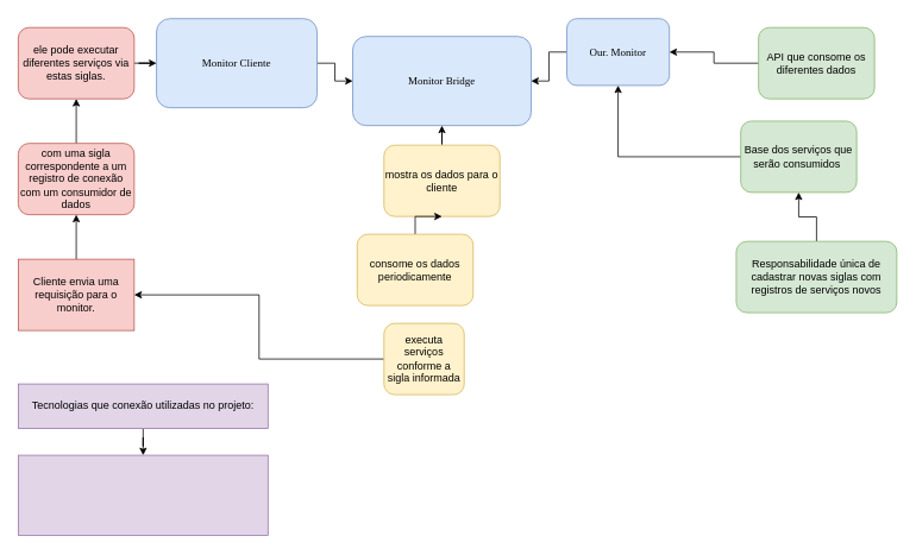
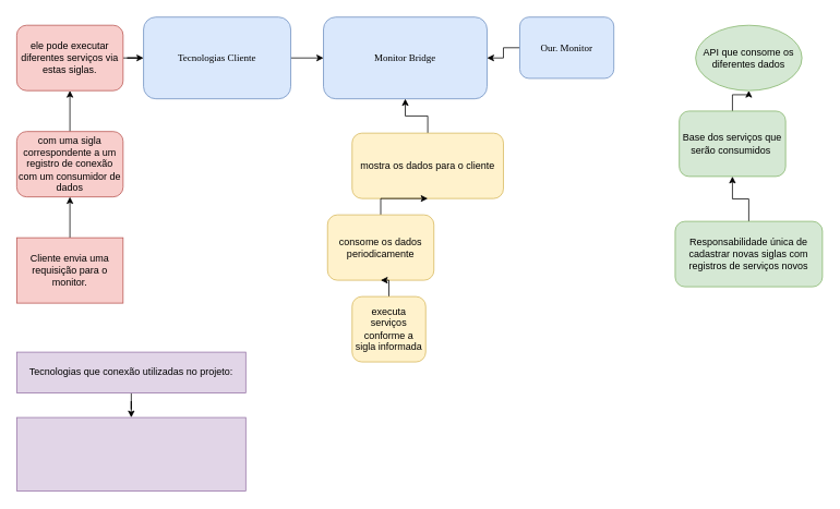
  <mxCell id="0" />
  <mxCell id="1" parent="0" />
  <mxCell id="2" value="" style="edgeStyle=orthogonalEdgeStyle;rounded=0;orthogonalLoop=1;jettySize=auto;html=1;" edge="1" parent="1" source="3" target="4"><mxGeometry relative="1" as="geometry" /></mxCell>
- <mxCell id="3" value="Monitor Cliente" style="rounded=1;whiteSpace=wrap;html=1;fillColor=#dae8fc;strokeColor=#6c8ebf;fontFamily=Times New Roman;" vertex="1" parent="1"><mxGeometry x="175" y="20" width="180" height="100" as="geometry" /></mxCell>
- <mxCell id="4" value="Monitor Bridge" style="rounded=1;whiteSpace=wrap;html=1;fillColor=#dae8fc;strokeColor=#6c8ebf;fontFamily=Times New Roman;" vertex="1" parent="1"><mxGeometry x="395" y="40" width="200" height="100" as="geometry" /></mxCell>
+ <mxCell id="3" value="Tecnologias Cliente" style="rounded=1;whiteSpace=wrap;html=1;fillColor=#dae8fc;strokeColor=#6c8ebf;fontFamily=Times New Roman;" vertex="1" parent="1"><mxGeometry x="175" y="20" width="180" height="100" as="geometry" /></mxCell>
+ <mxCell id="4" value="Monitor Bridge" style="rounded=1;whiteSpace=wrap;html=1;fillColor=#dae8fc;strokeColor=#6c8ebf;fontFamily=Times New Roman;" vertex="1" parent="1"><mxGeometry x="395" y="20" width="200" height="100" as="geometry" /></mxCell>
  <mxCell id="5" value="" style="edgeStyle=orthogonalEdgeStyle;rounded=0;orthogonalLoop=1;jettySize=auto;html=1;" edge="1" parent="1" source="6" target="4"><mxGeometry relative="1" as="geometry" /></mxCell>
  <mxCell id="6" value="Our. Monitor" style="rounded=1;whiteSpace=wrap;html=1;fillColor=#dae8fc;strokeColor=#6c8ebf;fontFamily=Times New Roman;" vertex="1" parent="1"><mxGeometry x="635" y="20" width="115" height="75" as="geometry" /></mxCell>
  <mxCell id="7" value="" style="edgeStyle=orthogonalEdgeStyle;rounded=0;orthogonalLoop=1;jettySize=auto;html=1;" edge="1" parent="1" source="8" target="3"><mxGeometry relative="1" as="geometry" /></mxCell>
  <mxCell id="8" value="ele pode executar diferentes serviços via estas siglas." style="rounded=1;whiteSpace=wrap;html=1;fillColor=#f8cecc;strokeColor=#b85450;" vertex="1" parent="1"><mxGeometry x="20" y="30" width="130" height="80" as="geometry" /></mxCell>
  <mxCell id="9" value="" style="edgeStyle=orthogonalEdgeStyle;rounded=0;orthogonalLoop=1;jettySize=auto;html=1;" edge="1" parent="1" source="10" target="8"><mxGeometry relative="1" as="geometry" /></mxCell>
  <mxCell id="10" value="com uma sigla correspondente a um registro de conexão com um consumidor de dados" style="rounded=1;whiteSpace=wrap;html=1;fillColor=#f8cecc;strokeColor=#b85450;" vertex="1" parent="1"><mxGeometry x="20" y="160" width="130" height="80" as="geometry" /></mxCell>
  <mxCell id="11" value="" style="edgeStyle=orthogonalEdgeStyle;rounded=0;orthogonalLoop=1;jettySize=auto;html=1;" edge="1" parent="1" source="12" target="10"><mxGeometry relative="1" as="geometry" /></mxCell>
  <mxCell id="12" value="Cliente envia uma requisição para o monitor." style="whiteSpace=wrap;html=1;fillColor=#f8cecc;strokeColor=#b85450;rounded=0;" vertex="1" parent="1"><mxGeometry x="20" y="290" width="130" height="80" as="geometry" /></mxCell>
  <mxCell id="13" value="" style="edgeStyle=orthogonalEdgeStyle;rounded=0;orthogonalLoop=1;jettySize=auto;html=1;" edge="1" parent="1" source="14" target="4"><mxGeometry relative="1" as="geometry" /></mxCell>
- <mxCell id="14" value="mostra os dados para o cliente" style="rounded=1;whiteSpace=wrap;html=1;fillColor=#fff2cc;strokeColor=#d6b656;" vertex="1" parent="1"><mxGeometry x="430" y="162" width="130" height="80" as="geometry" /></mxCell>
+ <mxCell id="14" value="mostra os dados para o cliente" style="rounded=1;whiteSpace=wrap;html=1;fillColor=#fff2cc;strokeColor=#d6b656;" vertex="1" parent="1"><mxGeometry x="430" y="162" width="185" height="80" as="geometry" /></mxCell>
  <mxCell id="15" value="" style="edgeStyle=orthogonalEdgeStyle;rounded=0;orthogonalLoop=1;jettySize=auto;html=1;" edge="1" parent="1" source="16" target="14"><mxGeometry relative="1" as="geometry" /></mxCell>
  <mxCell id="16" value="consome os dados periodicamente" style="rounded=1;whiteSpace=wrap;html=1;fillColor=#fff2cc;strokeColor=#d6b656;" vertex="1" parent="1"><mxGeometry x="400" y="262" width="130" height="80" as="geometry" /></mxCell>
- <mxCell id="17" value="" style="edgeStyle=orthogonalEdgeStyle;rounded=0;orthogonalLoop=1;jettySize=auto;html=1;" edge="1" parent="1" source="18" target="12"><mxGeometry relative="1" as="geometry" /></mxCell>
+ <mxCell id="17" value="" style="edgeStyle=orthogonalEdgeStyle;rounded=0;orthogonalLoop=1;jettySize=auto;html=1;" edge="1" parent="1" source="18" target="16"><mxGeometry relative="1" as="geometry" /></mxCell>
  <mxCell id="18" value="executa serviços conforme a sigla informada" style="rounded=1;whiteSpace=wrap;html=1;fillColor=#fff2cc;strokeColor=#d6b656;" vertex="1" parent="1"><mxGeometry x="430" y="362" width="90" height="80" as="geometry" /></mxCell>
- <mxCell id="19" value="" style="edgeStyle=orthogonalEdgeStyle;rounded=0;orthogonalLoop=1;jettySize=auto;html=1;" edge="1" parent="1" source="20" target="6"><mxGeometry relative="1" as="geometry" /></mxCell>
- <mxCell id="20" value="API que consome os diferentes dados" style="rounded=1;whiteSpace=wrap;html=1;fillColor=#d5e8d4;strokeColor=#82b366;" vertex="1" parent="1"><mxGeometry x="850" y="30" width="130" height="80" as="geometry" /></mxCell>
- <mxCell id="21" value="" style="edgeStyle=orthogonalEdgeStyle;rounded=0;orthogonalLoop=1;jettySize=auto;html=1;" edge="1" parent="1" source="22" target="6"><mxGeometry relative="1" as="geometry" /></mxCell>
+ <mxCell id="20" value="API que consome os diferentes dados" style="ellipse;whiteSpace=wrap;html=1;fillColor=#d5e8d4;strokeColor=#82b366;" vertex="1" parent="1"><mxGeometry x="850" y="30" width="130" height="80" as="geometry" /></mxCell>
+ <mxCell id="21" value="" style="edgeStyle=orthogonalEdgeStyle;rounded=0;orthogonalLoop=1;jettySize=auto;html=1;" edge="1" parent="1" source="22" target="20"><mxGeometry relative="1" as="geometry" /></mxCell>
  <mxCell id="22" value="Base dos serviços que serão consumidos&amp;nbsp;" style="rounded=1;whiteSpace=wrap;html=1;fillColor=#d5e8d4;strokeColor=#82b366;" vertex="1" parent="1"><mxGeometry x="830" y="135" width="130" height="80" as="geometry" /></mxCell>
  <mxCell id="23" value="" style="edgeStyle=orthogonalEdgeStyle;rounded=0;orthogonalLoop=1;jettySize=auto;html=1;" edge="1" parent="1" source="24" target="22"><mxGeometry relative="1" as="geometry" /></mxCell>
  <mxCell id="24" value="Responsabilidade única de cadastrar novas siglas com registros de serviços novos" style="rounded=1;whiteSpace=wrap;html=1;fillColor=#d5e8d4;strokeColor=#82b366;" vertex="1" parent="1"><mxGeometry x="825" y="270" width="180" height="80" as="geometry" /></mxCell>
  <mxCell id="25" value="" style="edgeStyle=orthogonalEdgeStyle;rounded=0;orthogonalLoop=1;jettySize=auto;html=1;" edge="1" parent="1" source="26" target="27"><mxGeometry relative="1" as="geometry" /></mxCell>
  <mxCell id="26" value="Tecnologias que conexão utilizadas no projeto:" style="rounded=0;whiteSpace=wrap;html=1;fillColor=#e1d5e7;strokeColor=#9673a6;" vertex="1" parent="1"><mxGeometry x="20" y="430" width="280" height="50" as="geometry" /></mxCell>
  <mxCell id="27" value="" style="rounded=0;whiteSpace=wrap;html=1;fillColor=#e1d5e7;strokeColor=#9673a6;" vertex="1" parent="1"><mxGeometry x="20" y="510" width="280" height="90" as="geometry" /></mxCell>
